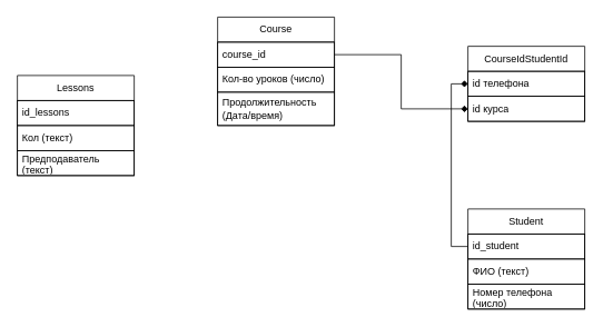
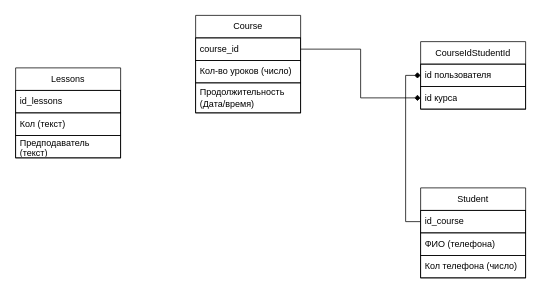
  <mxCell id="0" />
  <mxCell id="1" parent="0" />
  <mxCell id="2" value="Lessons" style="swimlane;fontStyle=0;childLayout=stackLayout;horizontal=1;startSize=30;horizontalStack=0;resizeParent=1;resizeParentMax=0;resizeLast=0;collapsible=1;marginBottom=0;whiteSpace=wrap;html=1;" vertex="1" parent="1"><mxGeometry x="20" y="90" width="140" height="120" as="geometry"><mxRectangle x="343.5" y="250" width="70" height="30" as="alternateBounds" /></mxGeometry></mxCell>
  <mxCell id="3" value="id_lessons" style="text;strokeColor=default;fillColor=none;align=left;verticalAlign=middle;spacingLeft=4;spacingRight=4;overflow=hidden;points=[[0,0.5],[1,0.5]];portConstraint=eastwest;rotatable=0;whiteSpace=wrap;html=1;" vertex="1" parent="2"><mxGeometry y="30" width="140" height="30" as="geometry" /></mxCell>
  <mxCell id="4" value="Кол (текст)" style="text;strokeColor=default;fillColor=none;align=left;verticalAlign=middle;spacingLeft=4;spacingRight=4;overflow=hidden;points=[[0,0.5],[1,0.5]];portConstraint=eastwest;rotatable=0;whiteSpace=wrap;html=1;" vertex="1" parent="2"><mxGeometry y="60" width="140" height="30" as="geometry" /></mxCell>
  <mxCell id="5" value="Предподаватель (текст)" style="text;strokeColor=default;fillColor=none;align=left;verticalAlign=middle;spacingLeft=4;spacingRight=4;overflow=hidden;points=[[0,0.5],[1,0.5]];portConstraint=eastwest;rotatable=0;whiteSpace=wrap;html=1;shadow=0;" vertex="1" parent="2"><mxGeometry y="90" width="140" height="30" as="geometry" /></mxCell>
  <mxCell id="6" value="Student" style="swimlane;fontStyle=0;childLayout=stackLayout;horizontal=1;startSize=30;horizontalStack=0;resizeParent=1;resizeParentMax=0;resizeLast=0;collapsible=1;marginBottom=0;whiteSpace=wrap;html=1;" vertex="1" parent="1"><mxGeometry x="560" y="250" width="140" height="120" as="geometry" /></mxCell>
- <mxCell id="7" value="id_student&amp;nbsp;" style="text;strokeColor=default;fillColor=none;align=left;verticalAlign=middle;spacingLeft=4;spacingRight=4;overflow=hidden;points=[[0,0.5],[1,0.5]];portConstraint=eastwest;rotatable=0;whiteSpace=wrap;html=1;" vertex="1" parent="6"><mxGeometry y="30" width="140" height="30" as="geometry" /></mxCell>
- <mxCell id="8" value="ФИО (текст)" style="text;strokeColor=default;fillColor=none;align=left;verticalAlign=middle;spacingLeft=4;spacingRight=4;overflow=hidden;points=[[0,0.5],[1,0.5]];portConstraint=eastwest;rotatable=0;whiteSpace=wrap;html=1;" vertex="1" parent="6"><mxGeometry y="60" width="140" height="30" as="geometry" /></mxCell>
- <mxCell id="9" value="Номер телефона (число)" style="text;strokeColor=default;fillColor=none;align=left;verticalAlign=middle;spacingLeft=4;spacingRight=4;overflow=hidden;points=[[0,0.5],[1,0.5]];portConstraint=eastwest;rotatable=0;whiteSpace=wrap;html=1;" vertex="1" parent="6"><mxGeometry y="90" width="140" height="30" as="geometry" /></mxCell>
+ <mxCell id="7" value="id_course&amp;nbsp;" style="text;strokeColor=default;fillColor=none;align=left;verticalAlign=middle;spacingLeft=4;spacingRight=4;overflow=hidden;points=[[0,0.5],[1,0.5]];portConstraint=eastwest;rotatable=0;whiteSpace=wrap;html=1;" vertex="1" parent="6"><mxGeometry y="30" width="140" height="30" as="geometry" /></mxCell>
+ <mxCell id="8" value="ФИО (телефона)" style="text;strokeColor=default;fillColor=none;align=left;verticalAlign=middle;spacingLeft=4;spacingRight=4;overflow=hidden;points=[[0,0.5],[1,0.5]];portConstraint=eastwest;rotatable=0;whiteSpace=wrap;html=1;" vertex="1" parent="6"><mxGeometry y="60" width="140" height="30" as="geometry" /></mxCell>
+ <mxCell id="9" value="Кол телефона (число)" style="text;strokeColor=default;fillColor=none;align=left;verticalAlign=middle;spacingLeft=4;spacingRight=4;overflow=hidden;points=[[0,0.5],[1,0.5]];portConstraint=eastwest;rotatable=0;whiteSpace=wrap;html=1;" vertex="1" parent="6"><mxGeometry y="90" width="140" height="30" as="geometry" /></mxCell>
  <mxCell id="10" value="Course" style="swimlane;fontStyle=0;childLayout=stackLayout;horizontal=1;startSize=30;horizontalStack=0;resizeParent=1;resizeParentMax=0;resizeLast=0;collapsible=1;marginBottom=0;whiteSpace=wrap;html=1;swimlaneLine=1;" vertex="1" parent="1"><mxGeometry x="260" y="20" width="140" height="130" as="geometry"><mxRectangle x="150" y="220" width="70" height="30" as="alternateBounds" /></mxGeometry></mxCell>
  <mxCell id="11" value="course_id&amp;nbsp;" style="text;strokeColor=default;fillColor=none;align=left;verticalAlign=middle;spacingLeft=4;spacingRight=4;overflow=hidden;points=[[0,0.5],[1,0.5]];portConstraint=eastwest;rotatable=0;whiteSpace=wrap;html=1;" vertex="1" parent="10"><mxGeometry y="30" width="140" height="30" as="geometry" /></mxCell>
  <mxCell id="12" value="Кол-во уроков (число)" style="text;strokeColor=default;fillColor=none;align=left;verticalAlign=middle;spacingLeft=4;spacingRight=4;overflow=hidden;points=[[0,0.5],[1,0.5]];portConstraint=eastwest;rotatable=0;whiteSpace=wrap;html=1;" vertex="1" parent="10"><mxGeometry y="60" width="140" height="30" as="geometry" /></mxCell>
  <mxCell id="13" value="Продолжительность (Дата/время)" style="text;strokeColor=default;fillColor=none;align=left;verticalAlign=middle;spacingLeft=4;spacingRight=4;overflow=hidden;points=[[0,0.5],[1,0.5]];portConstraint=eastwest;rotatable=0;whiteSpace=wrap;html=1;" vertex="1" parent="10"><mxGeometry y="90" width="140" height="40" as="geometry" /></mxCell>
  <mxCell id="14" value="CourseIdStudentId" style="swimlane;fontStyle=0;childLayout=stackLayout;horizontal=1;startSize=30;horizontalStack=0;resizeParent=1;resizeParentMax=0;resizeLast=0;collapsible=1;marginBottom=0;whiteSpace=wrap;html=1;" vertex="1" parent="1"><mxGeometry x="560" y="55" width="140" height="90" as="geometry" /></mxCell>
- <mxCell id="15" value="id телефона" style="text;strokeColor=default;fillColor=none;align=left;verticalAlign=middle;spacingLeft=4;spacingRight=4;overflow=hidden;points=[[0,0.5],[1,0.5]];portConstraint=eastwest;rotatable=0;whiteSpace=wrap;html=1;" vertex="1" parent="14"><mxGeometry y="30" width="140" height="30" as="geometry" /></mxCell>
+ <mxCell id="15" value="id пользователя" style="text;strokeColor=default;fillColor=none;align=left;verticalAlign=middle;spacingLeft=4;spacingRight=4;overflow=hidden;points=[[0,0.5],[1,0.5]];portConstraint=eastwest;rotatable=0;whiteSpace=wrap;html=1;" vertex="1" parent="14"><mxGeometry y="30" width="140" height="30" as="geometry" /></mxCell>
  <mxCell id="16" value="id курса" style="text;strokeColor=default;fillColor=none;align=left;verticalAlign=middle;spacingLeft=4;spacingRight=4;overflow=hidden;points=[[0,0.5],[1,0.5]];portConstraint=eastwest;rotatable=0;whiteSpace=wrap;html=1;" vertex="1" parent="14"><mxGeometry y="60" width="140" height="30" as="geometry" /></mxCell>
  <mxCell id="17" style="edgeStyle=orthogonalEdgeStyle;rounded=0;orthogonalLoop=1;jettySize=auto;html=1;exitX=0;exitY=0.5;exitDx=0;exitDy=0;entryX=0;entryY=0.5;entryDx=0;entryDy=0;endArrow=diamond;" edge="1" parent="1" source="7" target="15"><mxGeometry relative="1" as="geometry" /></mxCell>
  <mxCell id="18" style="edgeStyle=orthogonalEdgeStyle;rounded=0;orthogonalLoop=1;jettySize=auto;html=1;exitX=1;exitY=0.5;exitDx=0;exitDy=0;entryX=0;entryY=0.5;entryDx=0;entryDy=0;endArrow=diamond;" edge="1" parent="1" source="11" target="16"><mxGeometry relative="1" as="geometry" /></mxCell>
